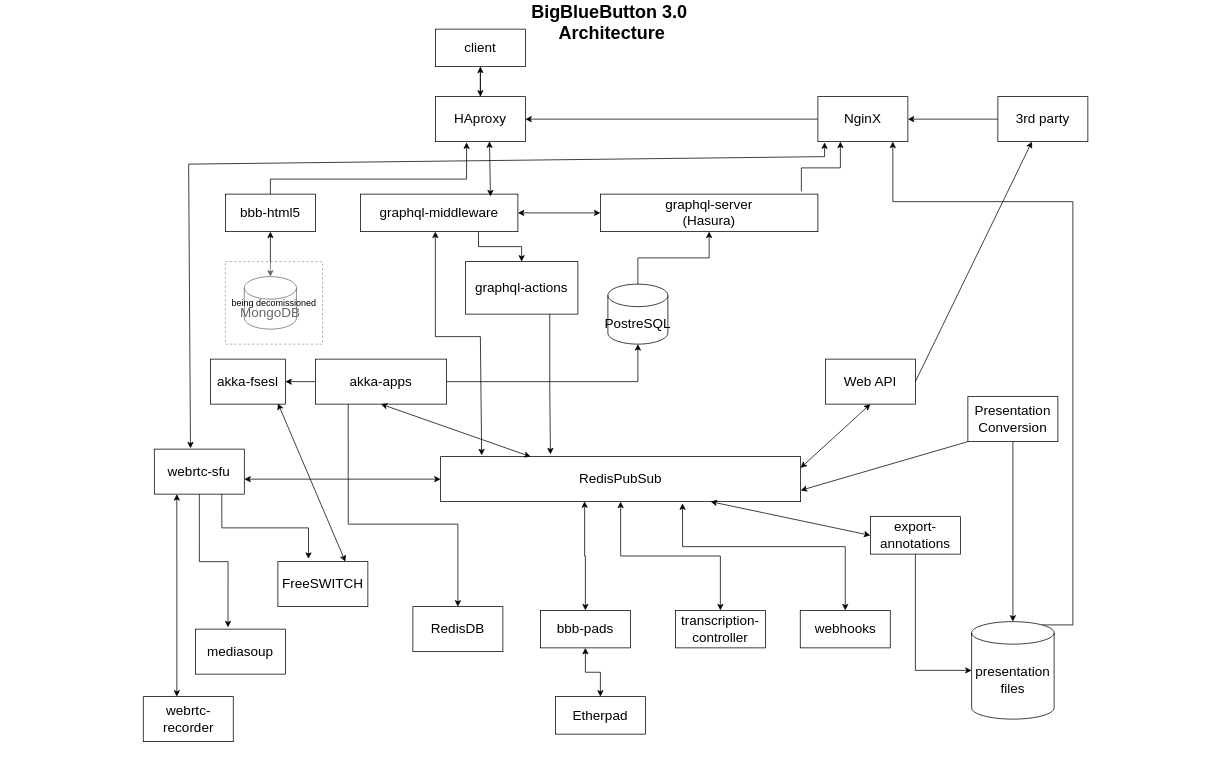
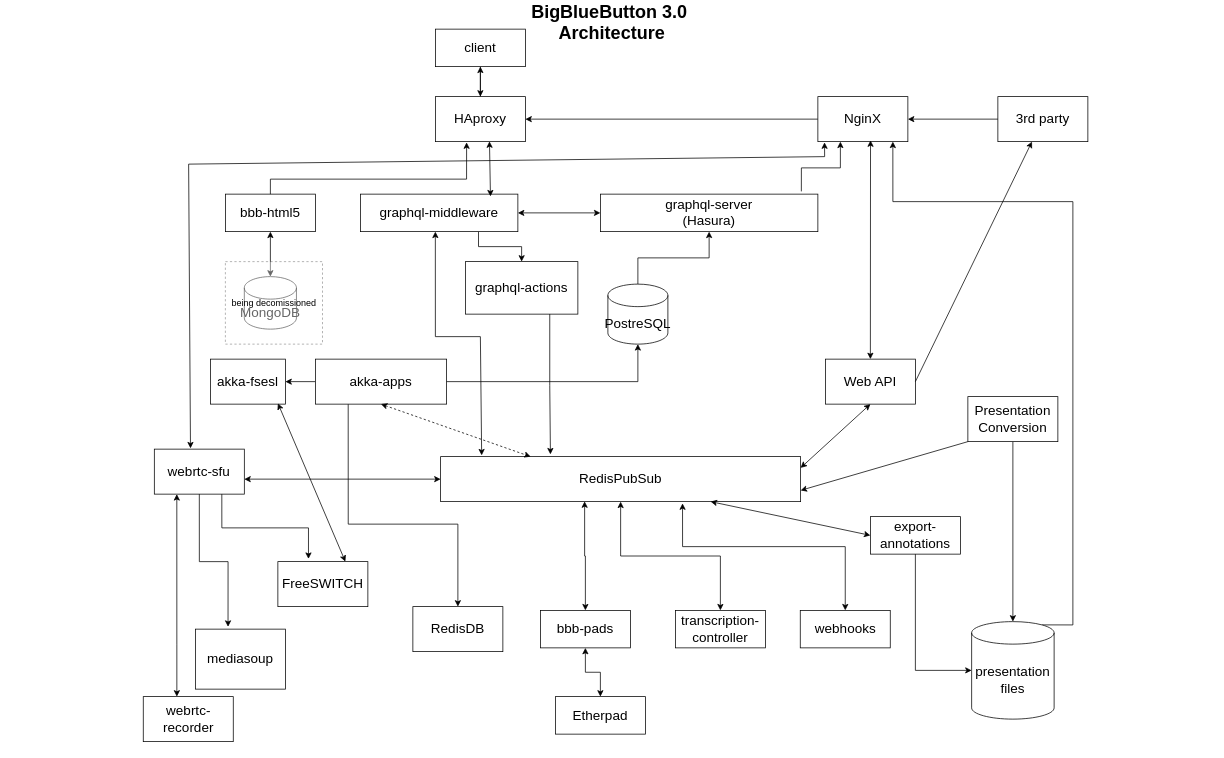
  <mxCell id="0" style=";html=1;" />
  <mxCell id="1" style=";html=1;" parent="0" />
  <mxCell id="2" style="edgeStyle=orthogonalEdgeStyle;rounded=0;orthogonalLoop=1;jettySize=auto;html=1;endArrow=classic;endFill=1;startArrow=classic;startFill=1;" parent="1" source="40" target="23" edge="1"><mxGeometry relative="1" as="geometry" /></mxCell>
  <mxCell id="3" value="BigBlueButton 3.0&amp;nbsp;&lt;div&gt;Architecture&lt;/div&gt;" style="text;strokeColor=none;fillColor=none;html=1;fontSize=24;fontStyle=1;verticalAlign=middle;align=center;" parent="1" vertex="1"><mxGeometry x="20" y="20" width="1590" as="geometry" /></mxCell>
  <mxCell id="4" style="edgeStyle=orthogonalEdgeStyle;rounded=0;orthogonalLoop=1;jettySize=auto;html=1;exitX=0;exitY=0.5;exitDx=0;exitDy=0;entryX=1;entryY=0.5;entryDx=0;entryDy=0;" parent="1" source="12" target="6" edge="1"><mxGeometry relative="1" as="geometry"><mxPoint x="840" y="150" as="sourcePoint" /></mxGeometry></mxCell>
  <mxCell id="5" value="" style="edgeStyle=orthogonalEdgeStyle;rounded=0;orthogonalLoop=1;jettySize=auto;html=1;" parent="1" source="6" target="48" edge="1"><mxGeometry relative="1" as="geometry" /></mxCell>
  <mxCell id="6" value="&lt;font style=&quot;font-size: 18px;&quot;&gt;HAproxy&lt;/font&gt;" style="rounded=0;whiteSpace=wrap;html=1;" parent="1" vertex="1"><mxGeometry x="580" y="120" width="120" height="60" as="geometry" /></mxCell>
  <mxCell id="7" style="edgeStyle=orthogonalEdgeStyle;rounded=0;orthogonalLoop=1;jettySize=auto;html=1;exitX=0;exitY=0.5;exitDx=0;exitDy=0;" parent="1" source="9" target="11" edge="1"><mxGeometry relative="1" as="geometry" /></mxCell>
  <mxCell id="8" style="edgeStyle=orthogonalEdgeStyle;rounded=0;orthogonalLoop=1;jettySize=auto;html=1;exitX=0.25;exitY=1;exitDx=0;exitDy=0;entryX=0.5;entryY=0;entryDx=0;entryDy=0;" parent="1" source="9" target="21" edge="1"><mxGeometry relative="1" as="geometry"><Array as="points"><mxPoint x="464" y="690" /><mxPoint x="610" y="690" /></Array></mxGeometry></mxCell>
  <mxCell id="9" value="&lt;font style=&quot;font-size: 18px;&quot;&gt;akka-apps&lt;/font&gt;" style="rounded=0;whiteSpace=wrap;html=1;" parent="1" vertex="1"><mxGeometry x="420" y="470" width="175" height="60" as="geometry" /></mxCell>
  <mxCell id="10" value="&lt;span style=&quot;font-size: 18px;&quot;&gt;W&lt;/span&gt;&lt;span style=&quot;font-size: 18px; background-color: initial;&quot;&gt;eb API&lt;/span&gt;" style="rounded=0;whiteSpace=wrap;html=1;" parent="1" vertex="1"><mxGeometry x="1100" y="470" width="120" height="60" as="geometry" /></mxCell>
  <mxCell id="11" value="&lt;font style=&quot;font-size: 18px;&quot;&gt;akka-fsesl&lt;/font&gt;" style="rounded=0;whiteSpace=wrap;html=1;" parent="1" vertex="1"><mxGeometry x="280" y="470" width="100" height="60" as="geometry" /></mxCell>
  <mxCell id="12" value="&lt;font style=&quot;font-size: 18px;&quot;&gt;NginX&lt;/font&gt;" style="rounded=0;whiteSpace=wrap;html=1;" parent="1" vertex="1"><mxGeometry x="1090" y="120" width="120" height="60" as="geometry" /></mxCell>
  <mxCell id="13" value="&lt;font style=&quot;font-size: 18px;&quot;&gt;3rd party&lt;/font&gt;" style="rounded=0;whiteSpace=wrap;html=1;" parent="1" vertex="1"><mxGeometry x="1330" y="120" width="120" height="60" as="geometry" /></mxCell>
  <mxCell id="14" value="&lt;font style=&quot;font-size: 18px;&quot;&gt;FreeSWITCH&lt;/font&gt;" style="rounded=0;whiteSpace=wrap;html=1;" parent="1" vertex="1"><mxGeometry x="370" y="740" width="120" height="60" as="geometry" /></mxCell>
- <mxCell id="15" value="&lt;font style=&quot;font-size: 18px;&quot;&gt;mediasoup&lt;/font&gt;" style="rounded=0;whiteSpace=wrap;html=1;" parent="1" vertex="1"><mxGeometry x="260" y="830" width="120" height="60" as="geometry" /></mxCell>
+ <mxCell id="15" value="&lt;font style=&quot;font-size: 18px;&quot;&gt;mediasoup&lt;/font&gt;" style="rounded=0;whiteSpace=wrap;html=1;" parent="1" vertex="1"><mxGeometry x="260" y="830" width="120" height="80" as="geometry" /></mxCell>
  <mxCell id="16" style="edgeStyle=orthogonalEdgeStyle;rounded=0;orthogonalLoop=1;jettySize=auto;html=1;exitX=0.25;exitY=1;exitDx=0;exitDy=0;startArrow=classic;startFill=1;" parent="1" source="17" target="18" edge="1"><mxGeometry relative="1" as="geometry"><Array as="points"><mxPoint x="235" y="850" /><mxPoint x="235" y="850" /></Array></mxGeometry></mxCell>
  <mxCell id="17" value="&lt;font style=&quot;font-size: 18px;&quot;&gt;webrtc-sfu&lt;/font&gt;" style="rounded=0;whiteSpace=wrap;html=1;" parent="1" vertex="1"><mxGeometry x="205.25" y="590" width="120" height="60" as="geometry" /></mxCell>
  <mxCell id="18" value="&lt;font style=&quot;font-size: 18px;&quot;&gt;webrtc-recorder&lt;/font&gt;" style="rounded=0;whiteSpace=wrap;html=1;" parent="1" vertex="1"><mxGeometry x="190.5" y="920" width="120" height="60" as="geometry" /></mxCell>
  <mxCell id="19" style="edgeStyle=orthogonalEdgeStyle;rounded=0;orthogonalLoop=1;jettySize=auto;html=1;entryX=0.5;entryY=0;entryDx=0;entryDy=0;entryPerimeter=0;" parent="1" source="20" target="50" edge="1"><mxGeometry relative="1" as="geometry"><mxPoint x="1730" y="670" as="targetPoint" /></mxGeometry></mxCell>
  <mxCell id="20" value="&lt;font style=&quot;font-size: 18px;&quot;&gt;Presentation Conversion&lt;/font&gt;" style="rounded=0;whiteSpace=wrap;html=1;" parent="1" vertex="1"><mxGeometry x="1290" y="520" width="120" height="60" as="geometry" /></mxCell>
  <mxCell id="21" value="&lt;font style=&quot;font-size: 18px;&quot;&gt;RedisDB&lt;/font&gt;" style="rounded=0;whiteSpace=wrap;html=1;" parent="1" vertex="1"><mxGeometry x="550" y="800" width="120" height="60" as="geometry" /></mxCell>
  <mxCell id="22" value="&lt;font style=&quot;font-size: 18px;&quot;&gt;bbb-html5&lt;/font&gt;" style="rounded=0;whiteSpace=wrap;html=1;" parent="1" vertex="1"><mxGeometry x="300" y="250" width="120" height="50" as="geometry" /></mxCell>
  <mxCell id="23" value="&lt;font style=&quot;font-size: 18px;&quot;&gt;RedisPubSub&lt;/font&gt;" style="rounded=0;whiteSpace=wrap;html=1;" parent="1" vertex="1"><mxGeometry x="587" y="600" width="480" height="60" as="geometry" /></mxCell>
  <mxCell id="24" value="" style="endArrow=classic;html=1;rounded=0;exitX=0;exitY=0.5;exitDx=0;exitDy=0;entryX=1;entryY=0.5;entryDx=0;entryDy=0;" parent="1" source="13" target="12" edge="1"><mxGeometry width="50" height="50" relative="1" as="geometry"><mxPoint x="1320" y="310" as="sourcePoint" /><mxPoint x="1210" y="170" as="targetPoint" /></mxGeometry></mxCell>
  <mxCell id="25" value="" style="endArrow=classic;html=1;rounded=0;exitX=1;exitY=0.5;exitDx=0;exitDy=0;" parent="1" edge="1" target="13" source="10"><mxGeometry width="50" height="50" relative="1" as="geometry"><mxPoint x="1337" y="530" as="sourcePoint" /><mxPoint x="1470" y="530" as="targetPoint" /></mxGeometry></mxCell>
  <mxCell id="26" value="" style="endArrow=classic;startArrow=classic;html=1;rounded=0;exitX=1;exitY=0.25;exitDx=0;exitDy=0;entryX=0.5;entryY=1;entryDx=0;entryDy=0;" parent="1" source="23" target="10" edge="1"><mxGeometry width="50" height="50" relative="1" as="geometry"><mxPoint x="1067" y="625" as="sourcePoint" /><mxPoint x="1207" y="515" as="targetPoint" /><Array as="points" /></mxGeometry></mxCell>
  <mxCell id="27" value="" style="endArrow=classic;html=1;rounded=0;exitX=0;exitY=1;exitDx=0;exitDy=0;entryX=1;entryY=0.75;entryDx=0;entryDy=0;" parent="1" source="20" target="23" edge="1"><mxGeometry width="50" height="50" relative="1" as="geometry"><mxPoint x="1507" y="555" as="sourcePoint" /><mxPoint x="1080" y="640" as="targetPoint" /><Array as="points" /></mxGeometry></mxCell>
  <mxCell id="28" value="&lt;font style=&quot;font-size: 18px;&quot;&gt;graphql-actions&lt;/font&gt;" style="rounded=0;whiteSpace=wrap;html=1;" parent="1" vertex="1"><mxGeometry x="620" y="340" width="150" height="70" as="geometry" /></mxCell>
  <mxCell id="29" style="edgeStyle=orthogonalEdgeStyle;rounded=0;orthogonalLoop=1;jettySize=auto;html=1;exitX=0.75;exitY=1;exitDx=0;exitDy=0;entryX=0.5;entryY=0;entryDx=0;entryDy=0;" parent="1" source="30" target="28" edge="1"><mxGeometry relative="1" as="geometry" /></mxCell>
  <mxCell id="30" value="&lt;font style=&quot;font-size: 18px;&quot;&gt;graphql-middleware&lt;/font&gt;" style="rounded=0;whiteSpace=wrap;html=1;" parent="1" vertex="1"><mxGeometry x="480" y="250" width="210" height="50" as="geometry" /></mxCell>
  <mxCell id="31" value="&lt;font style=&quot;font-size: 18px;&quot;&gt;graphql-server&lt;/font&gt;&lt;div&gt;&lt;font style=&quot;font-size: 18px;&quot;&gt;(Hasura)&lt;/font&gt;&lt;/div&gt;" style="rounded=0;whiteSpace=wrap;html=1;" parent="1" vertex="1"><mxGeometry x="800" y="250" width="290" height="50" as="geometry" /></mxCell>
  <mxCell id="32" style="edgeStyle=orthogonalEdgeStyle;rounded=0;orthogonalLoop=1;jettySize=auto;html=1;exitX=0.5;exitY=0;exitDx=0;exitDy=0;exitPerimeter=0;entryX=0.5;entryY=1;entryDx=0;entryDy=0;" parent="1" source="33" target="31" edge="1"><mxGeometry relative="1" as="geometry" /></mxCell>
  <mxCell id="33" value="&lt;font style=&quot;font-size: 18px;&quot;&gt;PostreSQL&lt;/font&gt;" style="shape=cylinder3;whiteSpace=wrap;html=1;boundedLbl=1;backgroundOutline=1;size=15;" parent="1" vertex="1"><mxGeometry x="810" y="370" width="80" height="80" as="geometry" /></mxCell>
  <mxCell id="34" style="edgeStyle=orthogonalEdgeStyle;rounded=0;orthogonalLoop=1;jettySize=auto;html=1;exitX=0.5;exitY=0;exitDx=0;exitDy=0;entryX=0.347;entryY=1.017;entryDx=0;entryDy=0;entryPerimeter=0;" parent="1" source="22" target="6" edge="1"><mxGeometry relative="1" as="geometry"><Array as="points"><mxPoint x="360" y="230" /><mxPoint x="622" y="230" /></Array></mxGeometry></mxCell>
  <mxCell id="35" value="" style="endArrow=classic;startArrow=classic;html=1;rounded=0;exitX=0.402;exitY=-0.017;exitDx=0;exitDy=0;exitPerimeter=0;entryX=0.074;entryY=1.017;entryDx=0;entryDy=0;entryPerimeter=0;" parent="1" source="17" target="12" edge="1"><mxGeometry width="50" height="50" relative="1" as="geometry"><mxPoint x="110" y="590" as="sourcePoint" /><mxPoint x="1100" y="200" as="targetPoint" /><Array as="points"><mxPoint x="251" y="210" /><mxPoint x="1099" y="200" /></Array></mxGeometry></mxCell>
  <mxCell id="36" value="" style="endArrow=classic;startArrow=classic;html=1;rounded=0;exitX=0.75;exitY=0;exitDx=0;exitDy=0;entryX=0.901;entryY=0.983;entryDx=0;entryDy=0;entryPerimeter=0;" parent="1" source="14" target="11" edge="1"><mxGeometry width="50" height="50" relative="1" as="geometry"><mxPoint x="870" y="500" as="sourcePoint" /><mxPoint x="324" y="530" as="targetPoint" /></mxGeometry></mxCell>
- <mxCell id="37" value="" style="endArrow=classic;startArrow=classic;html=1;rounded=0;exitX=0.5;exitY=1;exitDx=0;exitDy=0;entryX=0.25;entryY=0;entryDx=0;entryDy=0;" parent="1" source="9" target="23" edge="1"><mxGeometry width="50" height="50" relative="1" as="geometry"><mxPoint x="870" y="500" as="sourcePoint" /><mxPoint x="920" y="450" as="targetPoint" /></mxGeometry></mxCell>
+ <mxCell id="37" value="" style="endArrow=classic;startArrow=classic;html=1;rounded=0;exitX=0.5;exitY=1;exitDx=0;exitDy=0;entryX=0.25;entryY=0;entryDx=0;entryDy=0;dashed=1;" parent="1" source="9" target="23" edge="1"><mxGeometry width="50" height="50" relative="1" as="geometry"><mxPoint x="870" y="500" as="sourcePoint" /><mxPoint x="920" y="450" as="targetPoint" /></mxGeometry></mxCell>
  <mxCell id="38" style="edgeStyle=orthogonalEdgeStyle;rounded=0;orthogonalLoop=1;jettySize=auto;html=1;exitX=0.924;exitY=-0.073;exitDx=0;exitDy=0;entryX=0.25;entryY=1;entryDx=0;entryDy=0;exitPerimeter=0;" parent="1" source="31" target="12" edge="1"><mxGeometry relative="1" as="geometry" /></mxCell>
  <mxCell id="39" value="&lt;font style=&quot;font-size: 18px;&quot;&gt;export-annotations&lt;/font&gt;" style="rounded=0;whiteSpace=wrap;html=1;" parent="1" vertex="1"><mxGeometry x="1160" y="680" width="120" height="50" as="geometry" /></mxCell>
  <mxCell id="40" value="&lt;font style=&quot;font-size: 18px;&quot;&gt;transcription-controller&lt;/font&gt;" style="rounded=0;whiteSpace=wrap;html=1;" parent="1" vertex="1"><mxGeometry x="900" y="805" width="120" height="50" as="geometry" /></mxCell>
  <mxCell id="41" value="" style="endArrow=classic;startArrow=classic;html=1;rounded=0;exitX=1;exitY=0.5;exitDx=0;exitDy=0;entryX=0;entryY=0.5;entryDx=0;entryDy=0;" parent="1" source="30" target="31" edge="1"><mxGeometry width="50" height="50" relative="1" as="geometry"><mxPoint x="870" y="500" as="sourcePoint" /><mxPoint x="790" y="285" as="targetPoint" /></mxGeometry></mxCell>
  <mxCell id="42" value="" style="endArrow=classic;startArrow=classic;html=1;rounded=0;entryX=0.601;entryY=0.994;entryDx=0;entryDy=0;entryPerimeter=0;exitX=0.826;exitY=0.06;exitDx=0;exitDy=0;exitPerimeter=0;" parent="1" source="30" target="6" edge="1"><mxGeometry width="50" height="50" relative="1" as="geometry"><mxPoint x="870" y="500" as="sourcePoint" /><mxPoint x="920" y="450" as="targetPoint" /></mxGeometry></mxCell>
  <mxCell id="43" style="edgeStyle=orthogonalEdgeStyle;rounded=0;orthogonalLoop=1;jettySize=auto;html=1;exitX=0.75;exitY=1;exitDx=0;exitDy=0;entryX=0.305;entryY=-0.05;entryDx=0;entryDy=0;entryPerimeter=0;" parent="1" source="28" target="23" edge="1"><mxGeometry relative="1" as="geometry" /></mxCell>
  <mxCell id="44" style="edgeStyle=orthogonalEdgeStyle;rounded=0;orthogonalLoop=1;jettySize=auto;html=1;exitX=1;exitY=0.5;exitDx=0;exitDy=0;entryX=0.5;entryY=1;entryDx=0;entryDy=0;entryPerimeter=0;" parent="1" source="9" target="33" edge="1"><mxGeometry relative="1" as="geometry" /></mxCell>
  <mxCell id="45" value="" style="endArrow=classic;startArrow=classic;html=1;rounded=0;exitX=0.114;exitY=-0.028;exitDx=0;exitDy=0;exitPerimeter=0;entryX=0.476;entryY=1;entryDx=0;entryDy=0;entryPerimeter=0;" parent="1" source="23" target="30" edge="1"><mxGeometry width="50" height="50" relative="1" as="geometry"><mxPoint x="520" y="350" as="sourcePoint" /><mxPoint x="570" y="300" as="targetPoint" /><Array as="points"><mxPoint x="640" y="440" /><mxPoint x="580" y="440" /></Array></mxGeometry></mxCell>
+ <mxCell id="46" value="" style="endArrow=classic;startArrow=classic;html=1;rounded=0;exitX=0.5;exitY=0;exitDx=0;exitDy=0;entryX=0.585;entryY=0.972;entryDx=0;entryDy=0;entryPerimeter=0;" parent="1" source="10" target="12" edge="1"><mxGeometry width="50" height="50" relative="1" as="geometry"><mxPoint x="1140" y="230" as="sourcePoint" /><mxPoint x="1190" y="180" as="targetPoint" /></mxGeometry></mxCell>
  <mxCell id="47" style="edgeStyle=orthogonalEdgeStyle;rounded=0;orthogonalLoop=1;jettySize=auto;html=1;exitX=0.5;exitY=1;exitDx=0;exitDy=0;entryX=0.5;entryY=0;entryDx=0;entryDy=0;" parent="1" source="48" target="6" edge="1"><mxGeometry relative="1" as="geometry" /></mxCell>
  <mxCell id="48" value="&lt;font style=&quot;font-size: 18px;&quot;&gt;client&lt;/font&gt;" style="rounded=0;whiteSpace=wrap;html=1;" parent="1" vertex="1"><mxGeometry x="580" y="30" width="120" height="50" as="geometry" /></mxCell>
  <mxCell id="49" style="edgeStyle=orthogonalEdgeStyle;rounded=0;orthogonalLoop=1;jettySize=auto;html=1;exitX=0.855;exitY=0;exitDx=0;exitDy=4.35;exitPerimeter=0;entryX=0.833;entryY=1;entryDx=0;entryDy=0;entryPerimeter=0;" parent="1" source="50" target="12" edge="1"><mxGeometry relative="1" as="geometry"><Array as="points"><mxPoint x="1430" y="824" /><mxPoint x="1430" y="260" /><mxPoint x="1190" y="260" /></Array></mxGeometry></mxCell>
  <mxCell id="50" value="&lt;font style=&quot;font-size: 18px;&quot;&gt;presentation files&lt;/font&gt;" style="shape=cylinder3;whiteSpace=wrap;html=1;boundedLbl=1;backgroundOutline=1;size=15;" parent="1" vertex="1"><mxGeometry x="1295" y="820" width="110" height="130" as="geometry" /></mxCell>
  <mxCell id="51" value="" style="endArrow=classic;startArrow=classic;html=1;rounded=0;entryX=0;entryY=0.5;entryDx=0;entryDy=0;exitX=0.75;exitY=1;exitDx=0;exitDy=0;" parent="1" source="23" target="39" edge="1"><mxGeometry width="50" height="50" relative="1" as="geometry"><mxPoint x="870" y="500" as="sourcePoint" /><mxPoint x="920" y="450" as="targetPoint" /></mxGeometry></mxCell>
  <mxCell id="52" style="edgeStyle=orthogonalEdgeStyle;rounded=0;orthogonalLoop=1;jettySize=auto;html=1;exitX=0.5;exitY=1;exitDx=0;exitDy=0;entryX=0;entryY=0.5;entryDx=0;entryDy=0;entryPerimeter=0;" parent="1" source="39" target="50" edge="1"><mxGeometry relative="1" as="geometry" /></mxCell>
  <mxCell id="53" value="" style="endArrow=classic;startArrow=classic;html=1;rounded=0;entryX=1;entryY=0.667;entryDx=0;entryDy=0;entryPerimeter=0;" parent="1" source="23" target="17" edge="1"><mxGeometry width="50" height="50" relative="1" as="geometry"><mxPoint x="870" y="480" as="sourcePoint" /><mxPoint y="630" as="targetPoint" x="190" /></mxGeometry></mxCell>
  <mxCell id="54" style="edgeStyle=orthogonalEdgeStyle;rounded=0;orthogonalLoop=1;jettySize=auto;html=1;exitX=0.5;exitY=1;exitDx=0;exitDy=0;entryX=0.363;entryY=-0.039;entryDx=0;entryDy=0;entryPerimeter=0;" parent="1" source="17" target="15" edge="1"><mxGeometry relative="1" as="geometry" /></mxCell>
  <mxCell id="55" style="edgeStyle=orthogonalEdgeStyle;rounded=0;orthogonalLoop=1;jettySize=auto;html=1;exitX=0.75;exitY=1;exitDx=0;exitDy=0;entryX=0.34;entryY=-0.061;entryDx=0;entryDy=0;entryPerimeter=0;" parent="1" source="17" target="14" edge="1"><mxGeometry relative="1" as="geometry" /></mxCell>
  <mxCell id="56" value="&lt;font style=&quot;font-size: 18px;&quot;&gt;webhooks&lt;/font&gt;" style="rounded=0;whiteSpace=wrap;html=1;" parent="1" vertex="1"><mxGeometry x="1066.5" y="805" width="120" height="50" as="geometry" /></mxCell>
  <mxCell id="57" style="edgeStyle=orthogonalEdgeStyle;rounded=0;orthogonalLoop=1;jettySize=auto;html=1;exitX=0.5;exitY=0;exitDx=0;exitDy=0;entryX=0.672;entryY=1.039;entryDx=0;entryDy=0;entryPerimeter=0;startArrow=classic;startFill=1;" parent="1" source="56" target="23" edge="1"><mxGeometry relative="1" as="geometry"><Array as="points"><mxPoint x="1127" y="720" /><mxPoint x="910" y="720" /></Array></mxGeometry></mxCell>
  <mxCell id="58" style="edgeStyle=orthogonalEdgeStyle;rounded=0;orthogonalLoop=1;jettySize=auto;html=1;startArrow=classic;startFill=1;entryX=0.4;entryY=0.994;entryDx=0;entryDy=0;entryPerimeter=0;" parent="1" source="59" target="23" edge="1"><mxGeometry relative="1" as="geometry"><mxPoint x="780" y="670" as="targetPoint" /></mxGeometry></mxCell>
  <mxCell id="59" value="&lt;font style=&quot;font-size: 18px;&quot;&gt;bbb-pads&lt;/font&gt;" style="rounded=0;whiteSpace=wrap;html=1;" parent="1" vertex="1"><mxGeometry x="720" y="805" width="120" height="50" as="geometry" /></mxCell>
  <mxCell id="60" style="edgeStyle=orthogonalEdgeStyle;rounded=0;orthogonalLoop=1;jettySize=auto;html=1;exitX=0.5;exitY=0;exitDx=0;exitDy=0;startArrow=classic;startFill=1;" parent="1" source="61" target="59" edge="1"><mxGeometry relative="1" as="geometry" /></mxCell>
  <mxCell id="61" value="&lt;span style=&quot;font-size: 18px;&quot;&gt;Etherpad&lt;/span&gt;" style="rounded=0;whiteSpace=wrap;html=1;" parent="1" vertex="1"><mxGeometry x="740" y="920" width="120" height="50" as="geometry" /></mxCell>
  <mxCell id="62" value="&lt;font style=&quot;font-size: 18px;&quot;&gt;MongoDB&lt;/font&gt;" style="shape=cylinder3;whiteSpace=wrap;html=1;boundedLbl=1;backgroundOutline=1;size=15;" vertex="1" parent="1"><mxGeometry x="325.25" y="360" width="69.5" height="70" as="geometry" /></mxCell>
  <mxCell id="63" style="edgeStyle=orthogonalEdgeStyle;rounded=0;orthogonalLoop=1;jettySize=auto;html=1;exitX=0.5;exitY=1;exitDx=0;exitDy=0;entryX=0.5;entryY=0;entryDx=0;entryDy=0;entryPerimeter=0;startArrow=classic;startFill=1;" edge="1" parent="1" source="22" target="62"><mxGeometry relative="1" as="geometry" /></mxCell>
  <mxCell id="64" value="&lt;p style=&quot;line-height: 100%;&quot;&gt;being decomissioned&lt;/p&gt;" style="rounded=0;whiteSpace=wrap;html=1;dashed=1;opacity=40;" vertex="1" parent="1"><mxGeometry x="300" y="340" width="129.5" height="110" as="geometry" /></mxCell>
